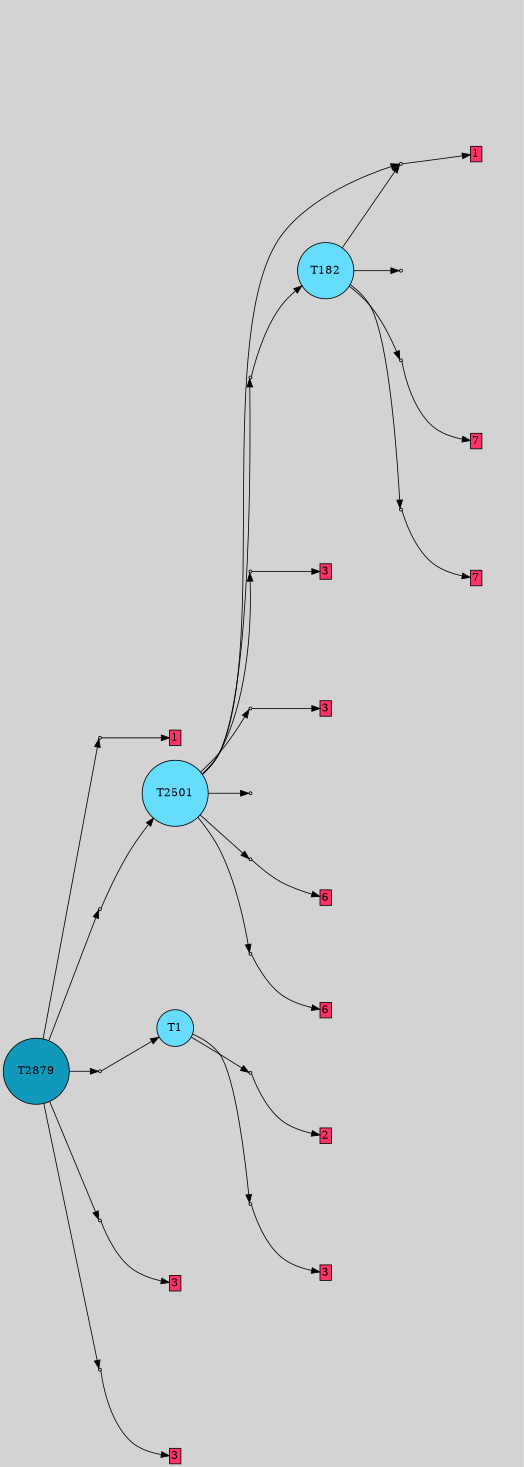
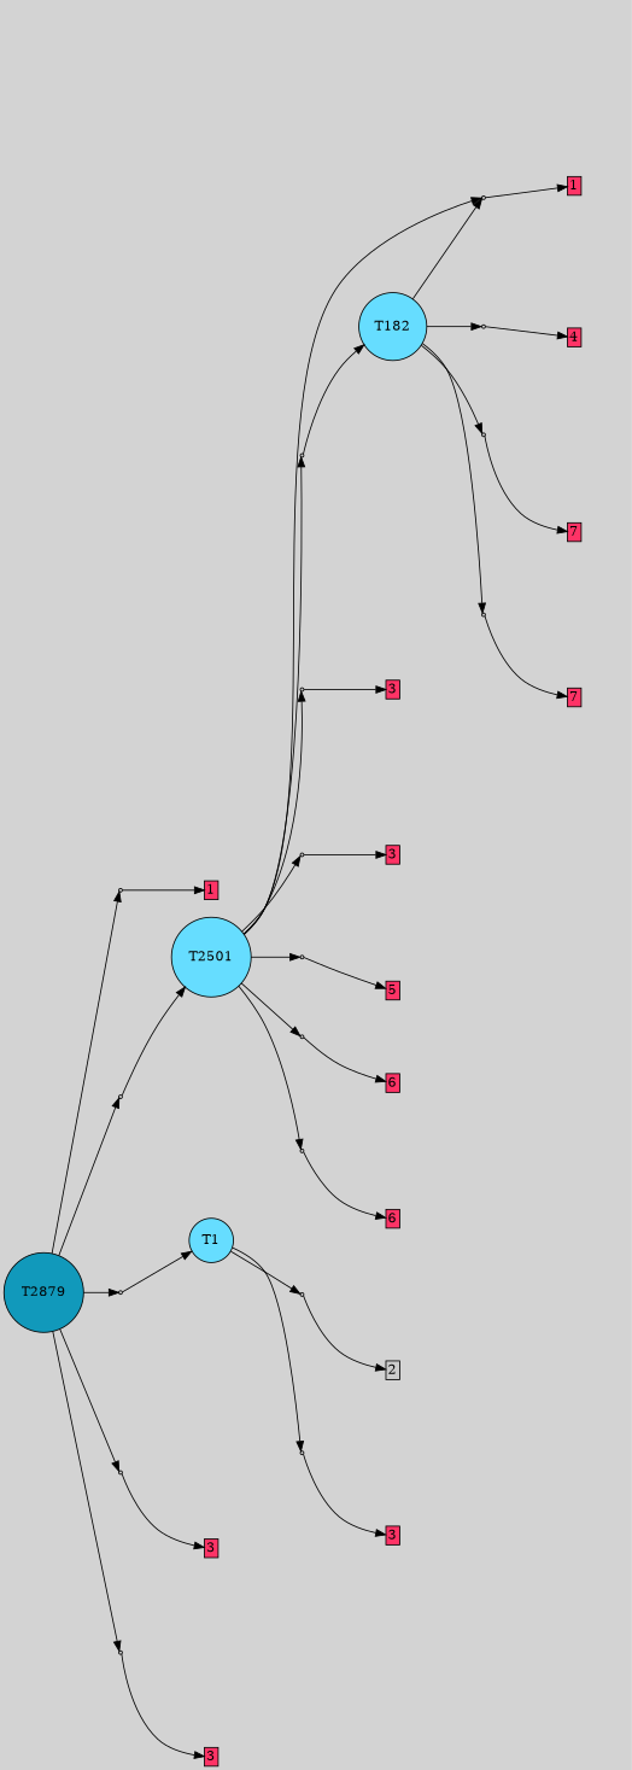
  digraph {
    bgcolor=lightgray
    rankdir=LR
    node [shape=box style=filled]
    T2879 [fillcolor="#1199bb" shape=circle]
    P36571 [fillcolor="#cccccc" shape=point]
    P36572 [fillcolor="#cccccc" shape=point]
    P36573 [fillcolor="#cccccc" shape=point]
    P36574 [fillcolor="#cccccc" shape=point]
    P36575 [fillcolor="#cccccc" shape=point]
    n7 [fillcolor="#66ddff" label=T1 shape=circle]
    P36559 [fillcolor="#cccccc" shape=point]
    P36560 [fillcolor="#cccccc" shape=point]
    n10 [label="7|5&1|1#4|7&#92;n1|3&0|0#4|5&#92;n0|6&4|5#4|4&#92;n7|5&2|0#4|0&#92;n2|1&0|2#3|7&#92;n2|0&2|1#4|7&#92;n" style=invis]
-   n11 [fillcolor="#ff3366" height=0 label=2 margin=0.03 width=0]
+   n11 [fillcolor="#cccccc" height=0 label=2 margin=0.03 width=0]
    n12 [label="8|5&1|1#2|4&#92;n3|6&3|2#0|3&#92;n5|0&0|7#1|1&#92;n3|1&4|2#3|4&#92;n3|2&2|3#0|6&#92;n2|6&3|7#3|5&#92;n8|1&3|5#1|4&#92;n" style=invis]
    n13 [fillcolor="#ff3366" height=0 label=3 margin=0.03 width=0]
    T182 [fillcolor="#66ddff" shape=circle]
    P36561 [fillcolor="#cccccc" shape=point]
    P36562 [fillcolor="#cccccc" shape=point]
    P36563 [fillcolor="#cccccc" shape=point]
    P36564 [fillcolor="#cccccc" shape=point]
    n19 [label="0|2&1|1#4|7&#92;n5|2&0|6#3|3&#92;n3|5&2|7#1|0&#92;n4|0&4|6#0|1&#92;n7|6&1|6#1|2&#92;n8|0&1|6#0|6&#92;n" style=invis]
+   n20 [fillcolor="#ff3366" height=0 label=4 margin=0.03 width=0]
    n21 [label="7|7&4|1#3|5&#92;n7|4&3|3#2|0&#92;n4|2&3|4#1|1&#92;n4|2&0|3#0|1&#92;n2|7&3|7#0|4&#92;n0|5&0|3#2|2&#92;n0|2&0|1#0|7&#92;n4|5&3|5#1|0&#92;n5|7&3|4#2|2&#92;n" style=invis]
    n22 [fillcolor="#ff3366" height=0 label=7 margin=0.03 width=0]
    n23 [label="5|1&3|1#1|2&#92;n2|5&2|7#2|3&#92;n4|1&3|5#4|4&#92;n5|5&1|0#2|2&#92;n5|4&2|6#1|6&#92;n6|1&4|3#2|1&#92;n8|0&2|0#2|4&#92;n" style=invis]
    n24 [fillcolor="#ff3366" height=0 label=7 margin=0.03 width=0]
    n25 [label="6|3&1|4#2|0&#92;n5|6&0|1#3|7&#92;n2|2&0|0#0|0&#92;n5|4&0|3#1|1&#92;n5|2&2|5#3|4&#92;n5|4&4|0#0|1&#92;n1|2&1|3#1|5&#92;n8|4&3|0#0|0&#92;n4|6&2|6#3|2&#92;n0|2&2|6#4|4&#92;n" style=invis]
    n26 [fillcolor="#ff3366" height=0 label=1 margin=0.03 width=0]
    T2501 [fillcolor="#66ddff" shape=circle]
    P36565 [fillcolor="#cccccc" shape=point]
    P36566 [fillcolor="#cccccc" shape=point]
    P36567 [fillcolor="#cccccc" shape=point]
    P36568 [fillcolor="#cccccc" shape=point]
    P36569 [fillcolor="#cccccc" shape=point]
    P36570 [fillcolor="#cccccc" shape=point]
    n34 [label="4|0&3|5#2|7&#92;n1|7&3|6#1|7&#92;n5|2&2|0#0|1&#92;n3|4&0|1#4|1&#92;n2|4&4|3#4|4&#92;n4|7&3|3#1|6&#92;n2|6&3|2#4|5&#92;n7|2&1|4#3|4&#92;n0|5&1|4#3|1&#92;n4|1&1|2#1|4&#92;n" style=invis]
    n35 [label="8|5&1|1#2|4&#92;n3|6&3|2#0|3&#92;n5|0&0|1#1|1&#92;n2|6&3|7#3|5&#92;n3|1&2|3#0|6&#92;n3|1&4|2#3|4&#92;n8|0&3|5#1|4&#92;n" style=invis]
    n36 [fillcolor="#ff3366" height=0 label=3 margin=0.03 width=0]
    n37 [label="8|5&1|1#2|4&#92;n5|0&0|7#1|1&#92;n3|1&4|2#3|4&#92;n3|7&2|3#0|6&#92;n3|7&3|2#0|3&#92;n8|0&3|5#1|4&#92;n2|7&1|5#3|0&#92;n" style=invis]
    n38 [fillcolor="#ff3366" height=0 label=3 margin=0.03 width=0]
    n39 [label="7|3&1|6#4|4&#92;n3|0&3|4#3|0&#92;n7|6&2|0#1|4&#92;n1|6&0|0#2|3&#92;n7|6&2|7#1|1&#92;n" style=invis]
+   n40 [fillcolor="#ff3366" height=0 label=5 margin=0.03 width=0]
    n41 [label="3|0&0|7#0|1&#92;n5|3&4|2#1|3&#92;n" style=invis]
    n42 [fillcolor="#ff3366" height=0 label=6 margin=0.03 width=0]
    n43 [label="1|6&2|5#3|4&#92;n1|1&4|2#4|1&#92;n4|4&2|7#3|5&#92;n5|0&3|4#2|0&#92;n3|7&3|7#1|1&#92;n" style=invis]
    n44 [fillcolor="#ff3366" height=0 label=6 margin=0.03 width=0]
    n45 [label="2|7&4|1#1|4&#92;n2|2&3|4#0|0&#92;n8|4&0|7#2|5&#92;n1|2&4|1#4|3&#92;n1|1&3|3#3|4&#92;n5|3&0|0#0|2&#92;n5|0&4|1#3|0&#92;n6|7&2|0#1|1&#92;n4|3&2|7#2|0&#92;n" style=invis]
    n46 [fillcolor="#ff3366" height=0 label=1 margin=0.03 width=0]
    n47 [label="5|1&3|1#1|2&#92;n6|6&0|6#2|3&#92;n3|0&4|0#2|4&#92;n0|5&1|0#2|2&#92;n6|4&1|6#3|6&#92;n2|5&2|7#2|3&#92;n5|4&3|7#1|6&#92;n6|1&4|3#2|1&#92;n" style=invis]
    n48 [label="4|5&0|3#4|6&#92;n2|7&1|0#3|1&#92;n5|0&2|7#1|3&#92;n0|2&2|2#1|5&#92;n7|2&0|5#4|4&#92;n2|2&0|1#2|2&#92;n8|2&1|4#1|3&#92;n1|4&2|0#2|2&#92;n" style=invis]
    n49 [label="8|5&1|1#2|4&#92;n3|2&3|3#0|6&#92;n5|0&0|7#1|1&#92;n3|6&3|2#0|3&#92;n3|1&4|2#3|4&#92;n8|0&3|5#1|4&#92;n" style=invis]
    n50 [fillcolor="#ff3366" height=0 label=3 margin=0.03 width=0]
    n51 [label="3|1&4|7#3|4&#92;n8|5&4|1#1|4&#92;n8|7&3|5#1|0&#92;n3|2&2|3#0|6&#92;n3|6&3|1#0|3&#92;n2|7&1|2#4|1&#92;n2|6&3|7#1|5&#92;n2|0&4|7#3|5&#92;n1|6&0|4#2|6&#92;n5|0&0|7#1|1&#92;n" style=invis]
    n52 [fillcolor="#ff3366" height=0 label=3 margin=0.03 width=0]
    subgraph sub_1 {
      rank=same
      T2879
    }
    T2879 -> P36571
    T2879 -> P36572
    T2879 -> P36573
    T2879 -> P36574
    T2879 -> P36575
    P36571 -> n45 [style=invis]
    P36571 -> n46
    P36572 -> T2501
    P36572 -> n47 [style=invis]
    P36573 -> n7
    P36573 -> n48 [style=invis]
    P36574 -> n49 [style=invis]
    P36574 -> n50
    P36575 -> n51 [style=invis]
    P36575 -> n52
    n7 -> P36559
    n7 -> P36560
    P36559 -> n10 [style=invis]
    P36559 -> n11
    P36560 -> n12 [style=invis]
    P36560 -> n13
    T182 -> P36561
    T182 -> P36562
    T182 -> P36563
    T182 -> P36564
    P36561 -> n19 [style=invis]
+   P36561 -> n20
    P36562 -> n21 [style=invis]
    P36562 -> n22
    P36563 -> n23 [style=invis]
    P36563 -> n24
    P36564 -> n25 [style=invis]
    P36564 -> n26
    T2501 -> P36564
    T2501 -> P36565
    T2501 -> P36566
    T2501 -> P36567
    T2501 -> P36568
    T2501 -> P36569
    T2501 -> P36570
    P36565 -> T182
    P36565 -> n34 [style=invis]
    P36566 -> n35 [style=invis]
    P36566 -> n36
    P36567 -> n37 [style=invis]
    P36567 -> n38
    P36568 -> n39 [style=invis]
+   P36568 -> n40
    P36569 -> n41 [style=invis]
    P36569 -> n42
    P36570 -> n43 [style=invis]
    P36570 -> n44
  }
